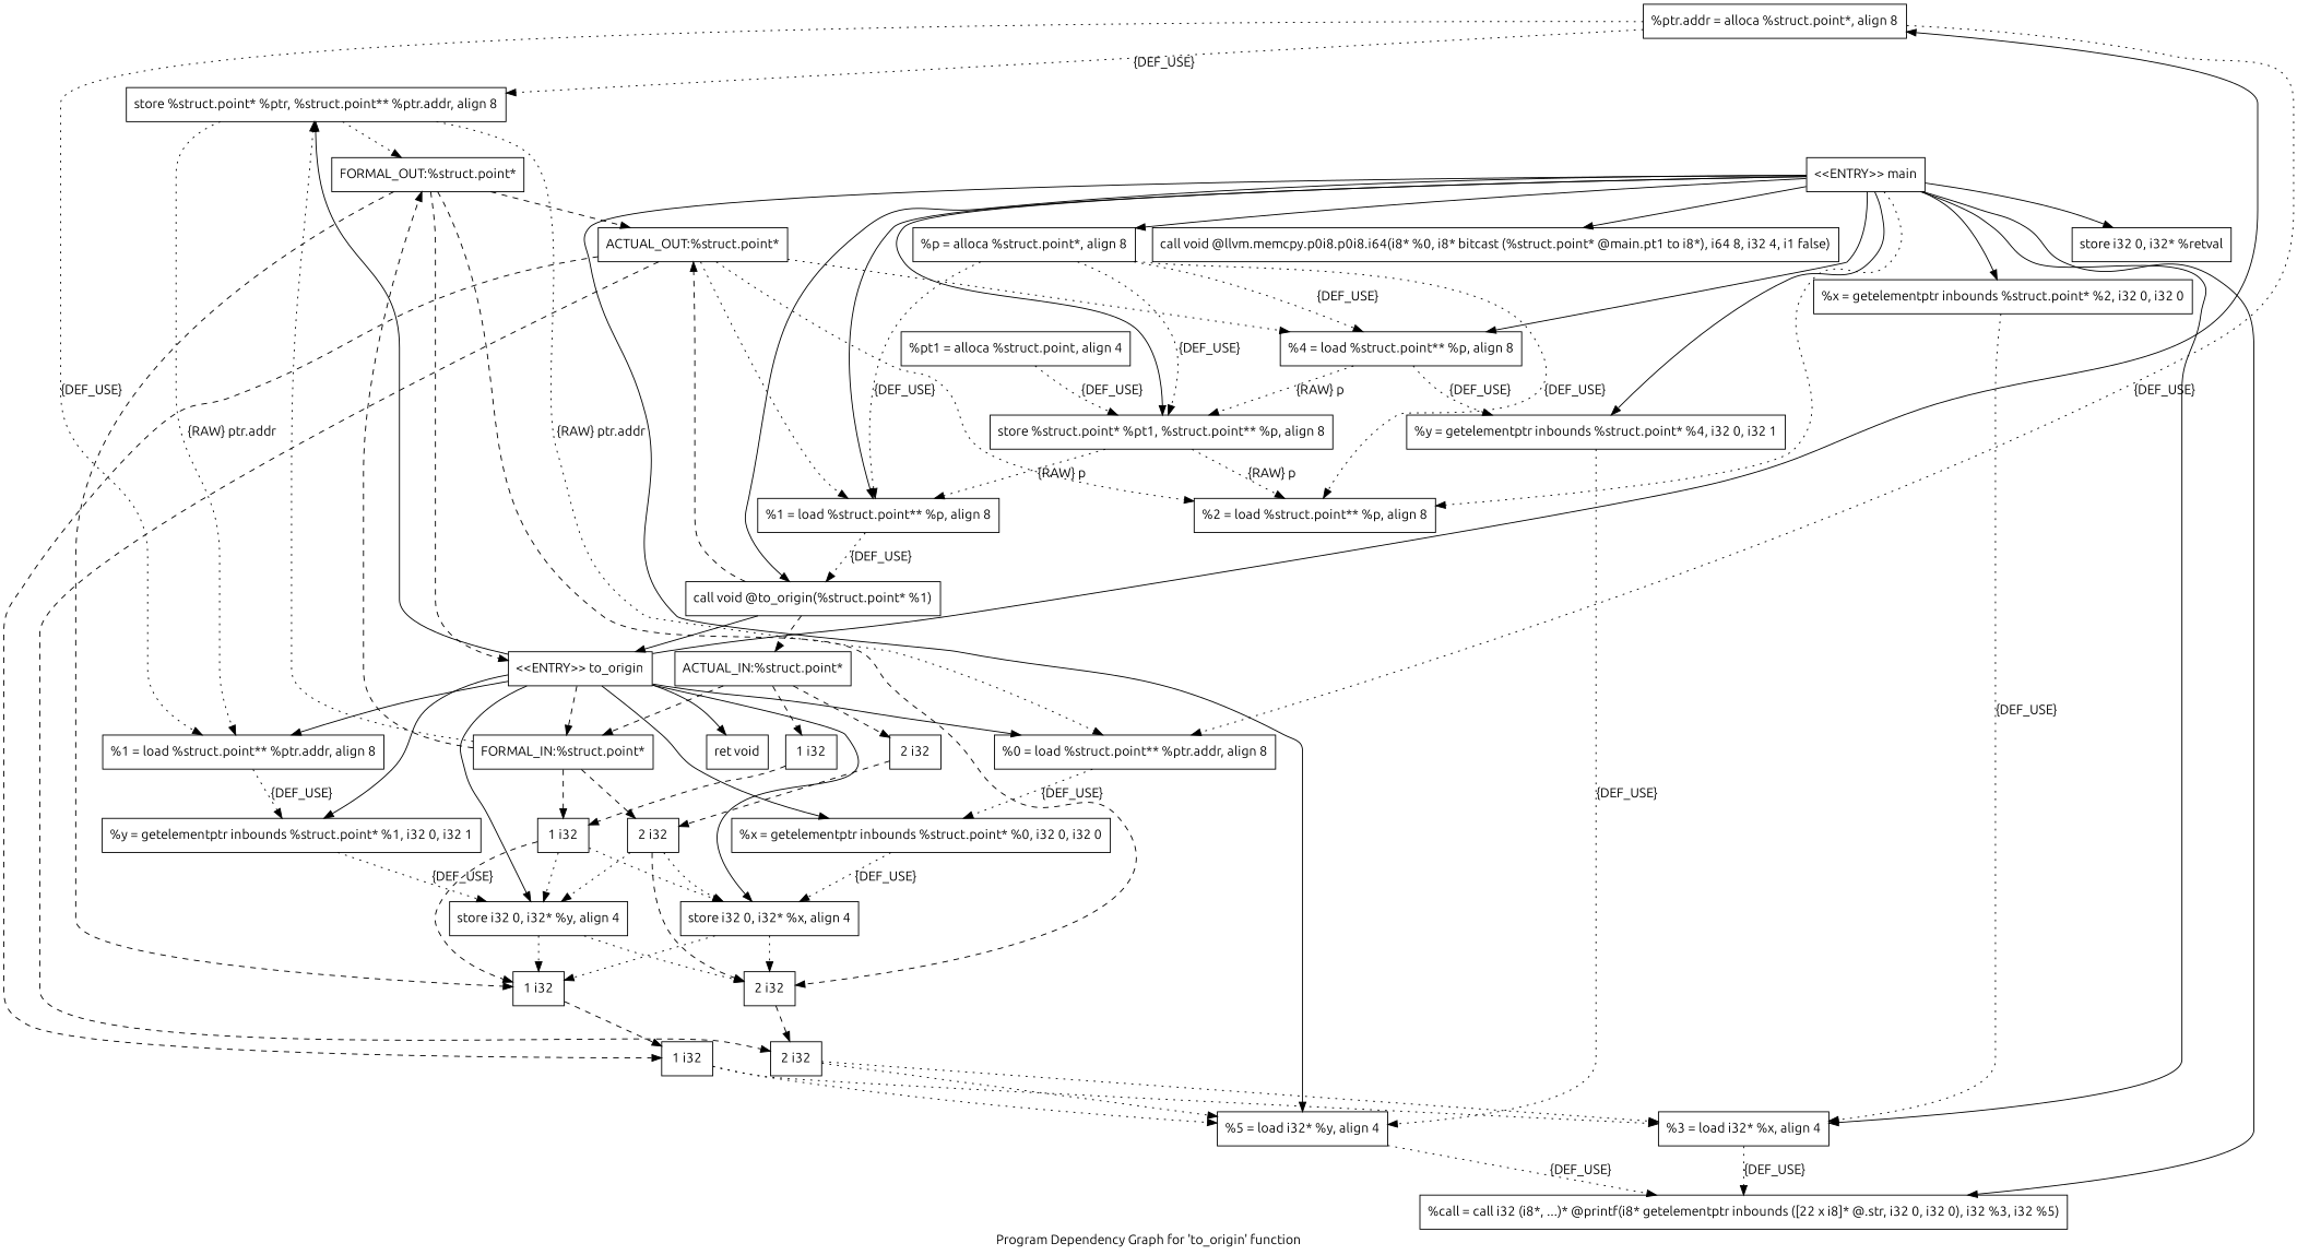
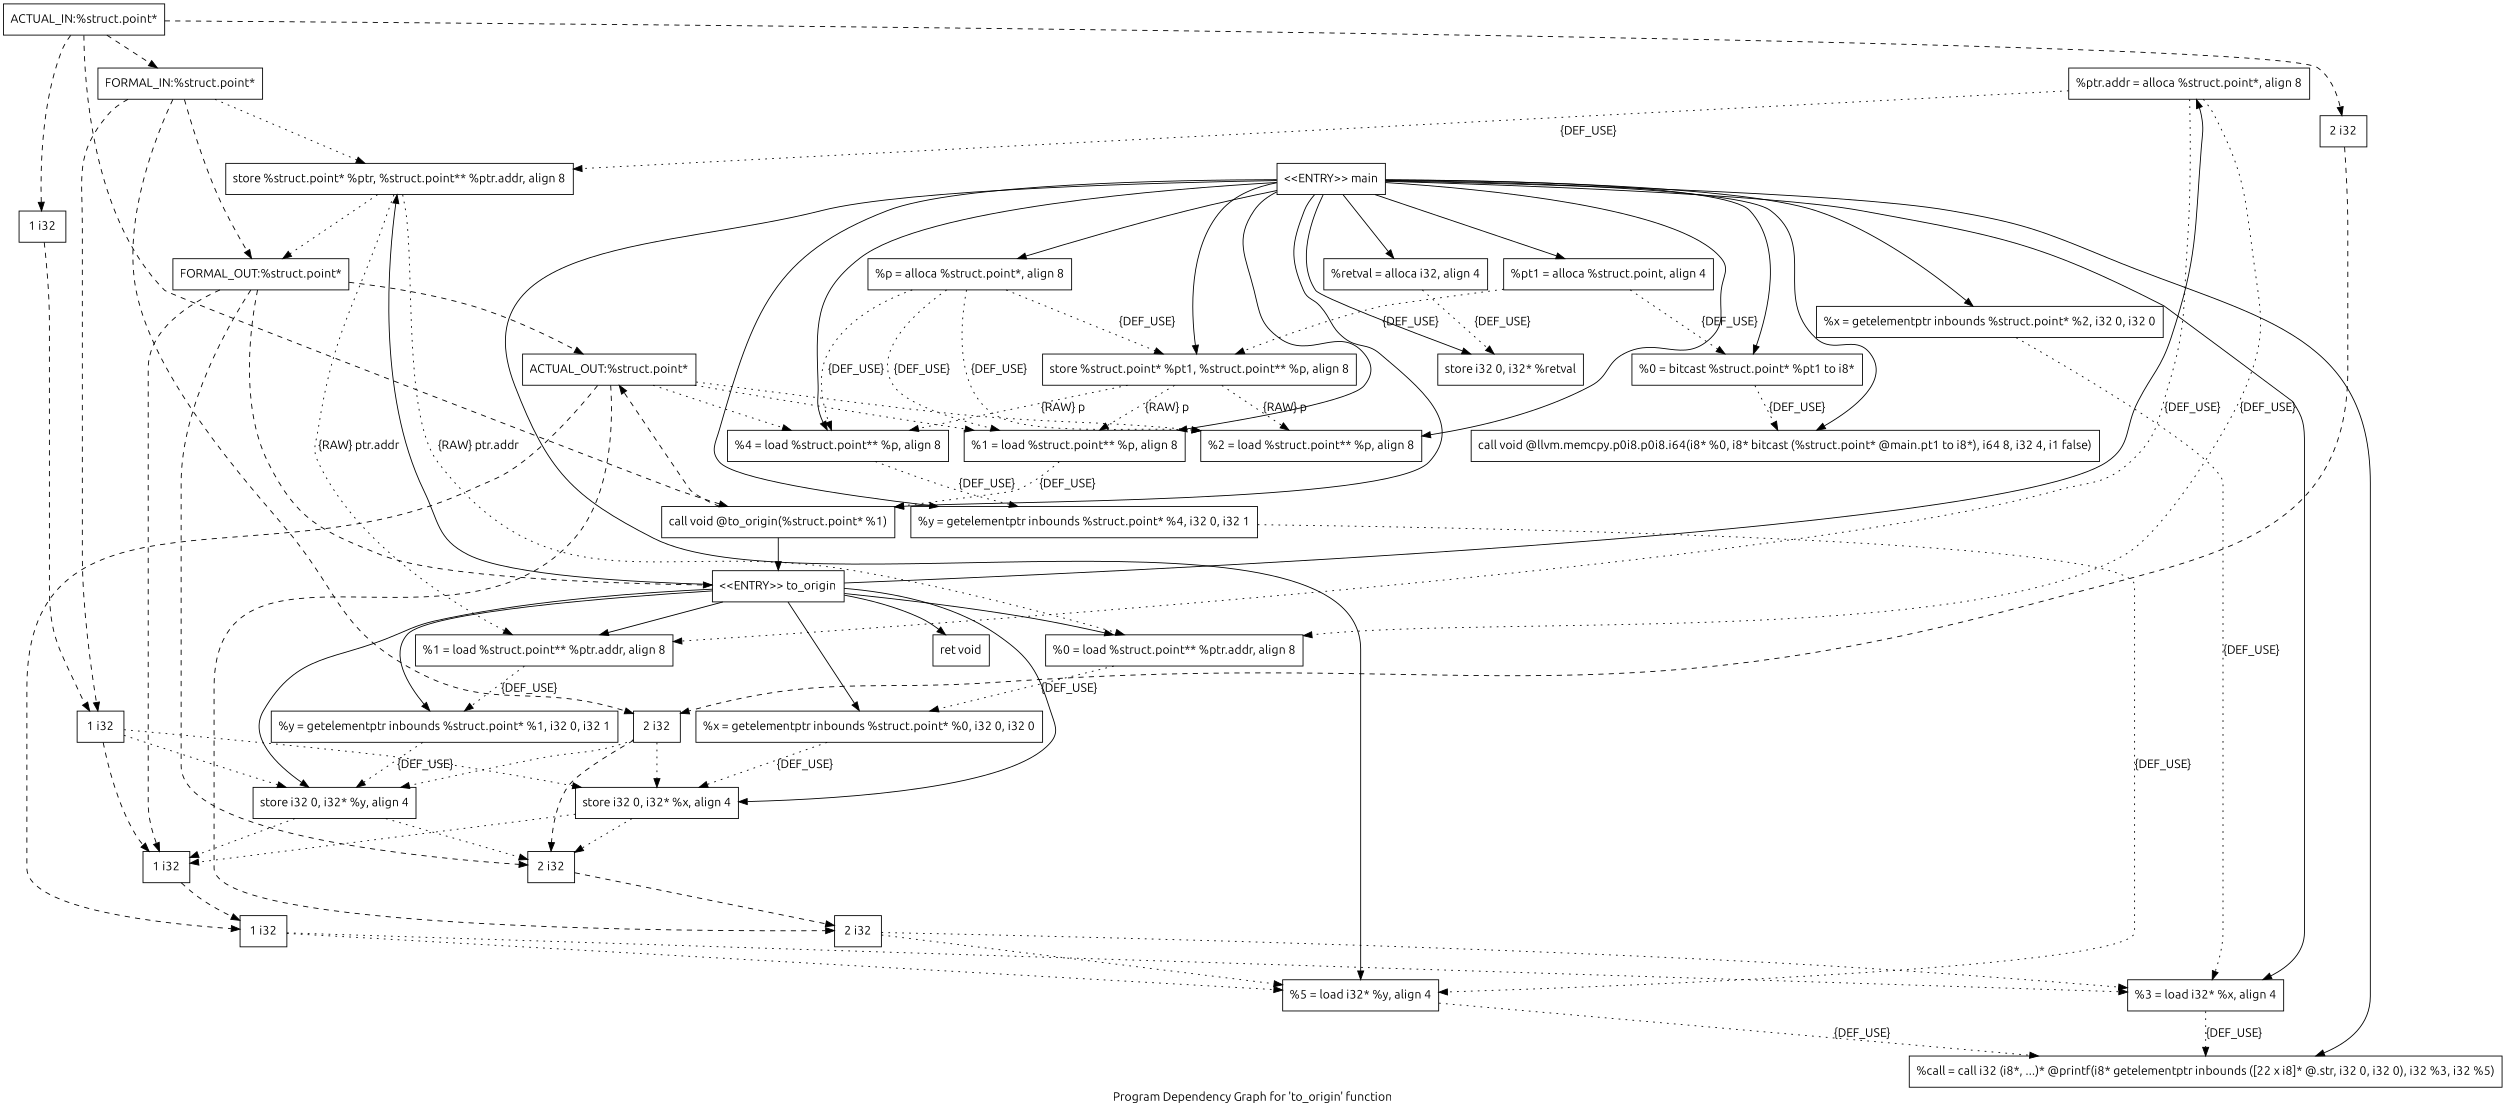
  digraph {
    fontname=Ubuntu
    label="Program Dependency Graph for 'to_origin' function"
    node [fontname=Ubuntu shape=record]
    edge [fontname=Ubuntu style=dotted]
    n1 [label="{  %ptr.addr = alloca %struct.point*, align 8}"]
    n2 [label="{  store %struct.point* %ptr, %struct.point** %ptr.addr, align 8}"]
    n3 [label="{  %0 = load %struct.point** %ptr.addr, align 8}"]
    n4 [label="{  %1 = load %struct.point** %ptr.addr, align 8}"]
    n5 [label="{FORMAL_OUT:%struct.point*}"]
    n6 [label="{  %x = getelementptr inbounds %struct.point* %0, i32 0, i32 0}"]
    n7 [label="{  %y = getelementptr inbounds %struct.point* %1, i32 0, i32 1}"]
    n8 [label="{1 i32}"]
    n9 [label="{2 i32}"]
    n10 [label="{ACTUAL_OUT:%struct.point*}"]
    n11 [label="{\<\<ENTRY\>\> to_origin}"]
    n12 [label="{  store i32 0, i32* %x, align 4}"]
    n13 [label="{  store i32 0, i32* %y, align 4}"]
    n14 [label="{1 i32}"]
    n15 [label="{2 i32}"]
    n16 [label="{  %1 = load %struct.point** %p, align 8}"]
    n17 [label="{  %2 = load %struct.point** %p, align 8}"]
    n18 [label="{  %4 = load %struct.point** %p, align 8}"]
    n19 [label="{  %3 = load i32* %x, align 4}"]
    n20 [label="{  %5 = load i32* %y, align 4}"]
    n21 [label="{  ret void}"]
    n22 [label="{FORMAL_IN:%struct.point*}"]
    n23 [label="{1 i32}"]
    n24 [label="{2 i32}"]
+   n25 [label="{  %retval = alloca i32, align 4}"]
    n26 [label="{  store i32 0, i32* %retval}"]
    n27 [label="{  %pt1 = alloca %struct.point, align 4}"]
+   n28 [label="{  %0 = bitcast %struct.point* %pt1 to i8*}"]
    n29 [label="{  store %struct.point* %pt1, %struct.point** %p, align 8}"]
    n30 [label="{  call void @llvm.memcpy.p0i8.p0i8.i64(i8* %0, i8* bitcast (%struct.point* @main.pt1 to i8*), i64 8, i32 4, i1 false)}"]
    n31 [label="{  call void @to_origin(%struct.point* %1)}"]
    n32 [label="{  %y = getelementptr inbounds %struct.point* %4, i32 0, i32 1}"]
    n33 [label="{ACTUAL_IN:%struct.point*}"]
    n34 [label="{  %x = getelementptr inbounds %struct.point* %2, i32 0, i32 0}"]
    n35 [label="{  %p = alloca %struct.point*, align 8}"]
    n36 [label="{1 i32}"]
    n37 [label="{2 i32}"]
    n38 [label="{  %call = call i32 (i8*, ...)* @printf(i8* getelementptr inbounds ([22 x i8]* @.str, i32 0, i32 0), i32 %3, i32 %5)}"]
    n39 [label="{\<\<ENTRY\>\> main}"]
    n1 -> n2 [label="{DEF_USE}"]
    n1 -> n3 [label="{DEF_USE}"]
    n1 -> n4 [label="{DEF_USE}"]
    n2 -> n3 [label="{RAW} ptr.addr"]
    n2 -> n4 [label="{RAW} ptr.addr"]
    n2 -> n5
    n3 -> n6 [label="{DEF_USE}"]
    n4 -> n7 [label="{DEF_USE}"]
    n5 -> n8 [style=dashed]
    n5 -> n9 [style=dashed]
    n5 -> n10 [style=dashed]
    n5 -> n11 [style=dashed]
    n6 -> n12 [label="{DEF_USE}"]
    n7 -> n13 [label="{DEF_USE}"]
    n8 -> n14 [style=dashed]
    n9 -> n15 [style=dashed]
    n10 -> n14 [style=dashed]
    n10 -> n15 [style=dashed]
    n10 -> n16
    n10 -> n17
    n10 -> n18
    n11 -> n1 [style=""]
    n11 -> n2 [style=""]
    n11 -> n3 [style=""]
    n11 -> n4 [style=""]
    n11 -> n6 [style=""]
    n11 -> n7 [style=""]
    n11 -> n12 [style=""]
    n11 -> n13 [style=""]
    n11 -> n21 [style=""]
-   n11 -> n22 [style=dashed]
    n12 -> n8
    n12 -> n9
    n13 -> n8
    n13 -> n9
    n14 -> n19
    n14 -> n20
    n15 -> n19
    n15 -> n20
    n16 -> n31 [label="{DEF_USE}"]
    n18 -> n32 [label="{DEF_USE}"]
    n19 -> n38 [label="{DEF_USE}"]
    n20 -> n38 [label="{DEF_USE}"]
    n22 -> n2
    n22 -> n5 [style=dashed]
    n22 -> n23 [style=dashed]
    n22 -> n24 [style=dashed]
    n23 -> n8 [style=dashed]
    n23 -> n12
    n23 -> n13
    n24 -> n9 [style=dashed]
    n24 -> n12
    n24 -> n13
+   n25 -> n26 [label="{DEF_USE}"]
+   n27 -> n28 [label="{DEF_USE}"]
    n27 -> n29 [label="{DEF_USE}"]
+   n28 -> n30 [label="{DEF_USE}"]
    n29 -> n16 [label="{RAW} p"]
    n29 -> n17 [label="{RAW} p"]
-   n18 -> n29 [label="{RAW} p"]
+   n29 -> n18 [label="{RAW} p"]
    n31 -> n10 [style=dashed]
    n31 -> n11 [style=""]
-   n31 -> n33 [style=dashed]
+   n33 -> n31 [style=dashed]
    n32 -> n20 [label="{DEF_USE}"]
    n33 -> n22 [style=dashed]
    n33 -> n36 [style=dashed]
    n33 -> n37 [style=dashed]
    n34 -> n19 [label="{DEF_USE}"]
    n35 -> n16 [label="{DEF_USE}"]
    n35 -> n17 [label="{DEF_USE}"]
    n35 -> n18 [label="{DEF_USE}"]
    n35 -> n29 [label="{DEF_USE}"]
    n36 -> n23 [style=dashed]
    n37 -> n24 [style=dashed]
    n39 -> n16 [style=""]
-   n39 -> n17
+   n39 -> n17 [style=""]
    n39 -> n18 [style=""]
    n39 -> n19 [style=""]
    n39 -> n20 [style=""]
+   n39 -> n25 [style=""]
    n39 -> n26 [style=""]
+   n39 -> n27 [style=""]
+   n39 -> n28 [style=""]
    n39 -> n29 [style=""]
    n39 -> n30 [style=""]
    n39 -> n31 [style=""]
    n39 -> n32 [style=""]
    n39 -> n34 [style=""]
    n39 -> n35 [style=""]
    n39 -> n38 [style=""]
  }
